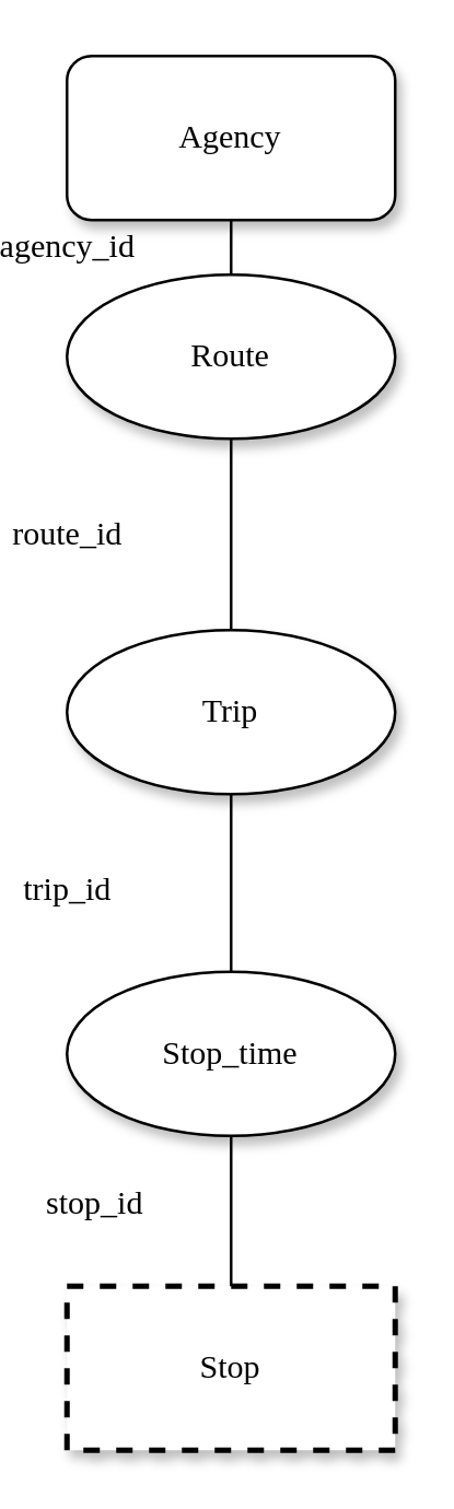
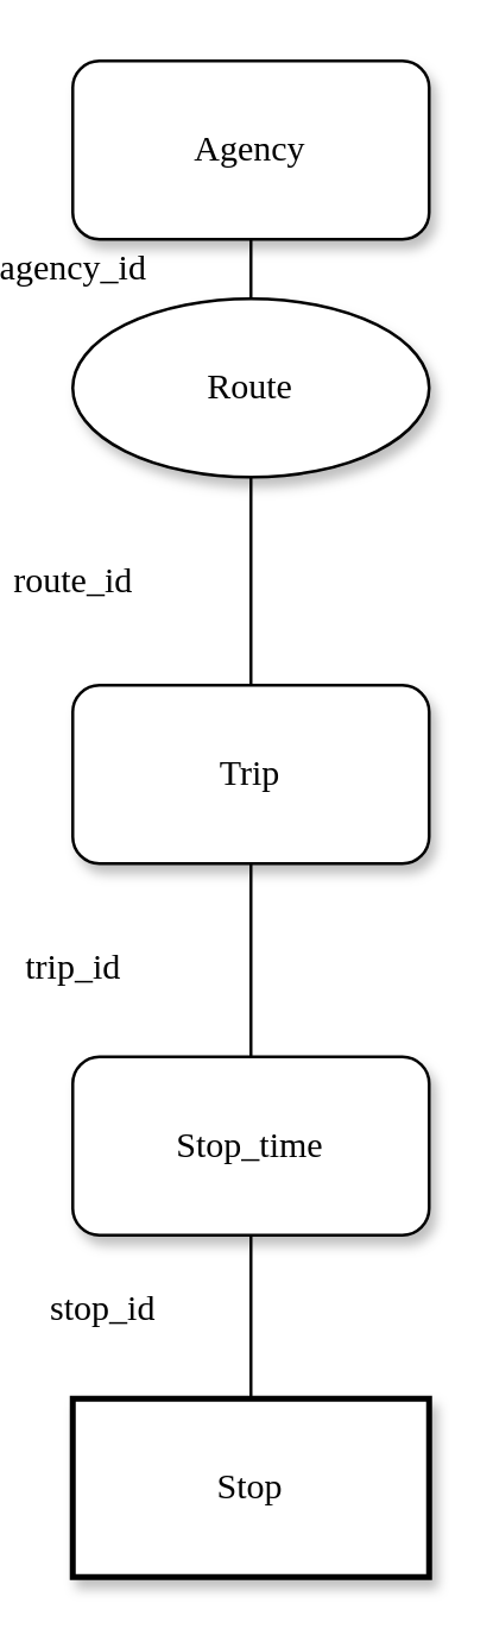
  <mxCell id="0" />
  <mxCell id="1" parent="0" />
  <mxCell id="2" value="Agency" style="whiteSpace=wrap;html=1;rounded=1;shadow=1;labelBackgroundColor=none;strokeWidth=1;fontFamily=Verdana;fontSize=12;align=center;" parent="1" vertex="1"><mxGeometry x="20" y="20" width="120" height="60" as="geometry" /></mxCell>
  <mxCell id="3" value="&lt;span&gt;Route&lt;/span&gt;" style="ellipse;whiteSpace=wrap;html=1;shadow=1;labelBackgroundColor=none;strokeWidth=1;fontFamily=Verdana;fontSize=12;align=center;" parent="1" vertex="1"><mxGeometry x="20" y="100" width="120" height="60" as="geometry" /></mxCell>
  <mxCell id="4" value="agency_id" style="rounded=0;html=1;labelBackgroundColor=none;startArrow=none;startFill=0;startSize=5;endArrow=none;endFill=0;endSize=5;jettySize=auto;orthogonalLoop=1;strokeWidth=1;fontFamily=Verdana;fontSize=12" parent="1" source="2" target="3" edge="1"><mxGeometry y="-60" relative="1" as="geometry"><mxPoint as="offset" /></mxGeometry></mxCell>
- <mxCell id="5" value="&lt;span&gt;Trip&lt;/span&gt;" style="ellipse;whiteSpace=wrap;html=1;shadow=1;labelBackgroundColor=none;strokeWidth=1;fontFamily=Verdana;fontSize=12;align=center;" parent="1" vertex="1"><mxGeometry x="20" y="230" width="120" height="60" as="geometry" /></mxCell>
- <mxCell id="6" value="&lt;span&gt;Stop_time&lt;/span&gt;" style="ellipse;whiteSpace=wrap;html=1;shadow=1;labelBackgroundColor=none;strokeWidth=1;fontFamily=Verdana;fontSize=12;align=center;" parent="1" vertex="1"><mxGeometry x="20" y="355" width="120" height="60" as="geometry" /></mxCell>
+ <mxCell id="5" value="&lt;span&gt;Trip&lt;/span&gt;" style="whiteSpace=wrap;html=1;rounded=1;shadow=1;labelBackgroundColor=none;strokeWidth=1;fontFamily=Verdana;fontSize=12;align=center;" parent="1" vertex="1"><mxGeometry x="20" y="230" width="120" height="60" as="geometry" /></mxCell>
+ <mxCell id="6" value="&lt;span&gt;Stop_time&lt;/span&gt;" style="whiteSpace=wrap;html=1;rounded=1;shadow=1;labelBackgroundColor=none;strokeWidth=1;fontFamily=Verdana;fontSize=12;align=center;" parent="1" vertex="1"><mxGeometry x="20" y="355" width="120" height="60" as="geometry" /></mxCell>
  <mxCell id="7" value="route_id" style="rounded=0;html=1;labelBackgroundColor=none;startArrow=none;startFill=0;startSize=5;endArrow=none;endFill=0;endSize=5;jettySize=auto;orthogonalLoop=1;strokeWidth=1;fontFamily=Verdana;fontSize=12" parent="1" source="3" target="5" edge="1"><mxGeometry y="-60" relative="1" as="geometry"><mxPoint as="offset" /></mxGeometry></mxCell>
  <mxCell id="8" value="trip_id" style="rounded=0;html=1;labelBackgroundColor=none;startArrow=none;startFill=0;startSize=5;endArrow=none;endFill=0;endSize=5;jettySize=auto;orthogonalLoop=1;strokeWidth=1;fontFamily=Verdana;fontSize=12" parent="1" source="5" target="6" edge="1"><mxGeometry x="0.091" y="-60" relative="1" as="geometry"><mxPoint as="offset" /></mxGeometry></mxCell>
- <mxCell id="9" value="Stop" style="whiteSpace=wrap;html=1;rounded=0;shadow=1;labelBackgroundColor=none;strokeWidth=2;fontFamily=Verdana;fontSize=12;align=center;dashed=1;" parent="1" vertex="1"><mxGeometry x="20" y="470" width="120" height="60" as="geometry" /></mxCell>
+ <mxCell id="9" value="Stop" style="whiteSpace=wrap;html=1;rounded=0;shadow=1;labelBackgroundColor=none;strokeWidth=2;fontFamily=Verdana;fontSize=12;align=center;" parent="1" vertex="1"><mxGeometry x="20" y="470" width="120" height="60" as="geometry" /></mxCell>
  <mxCell id="10" value="stop_id" style="rounded=0;html=1;labelBackgroundColor=none;startArrow=none;startFill=0;startSize=5;endArrow=none;endFill=0;endSize=5;jettySize=auto;orthogonalLoop=1;strokeWidth=1;fontFamily=Verdana;fontSize=12" parent="1" source="6" target="9" edge="1"><mxGeometry x="-0.091" y="-50" relative="1" as="geometry"><mxPoint as="offset" /></mxGeometry></mxCell>
